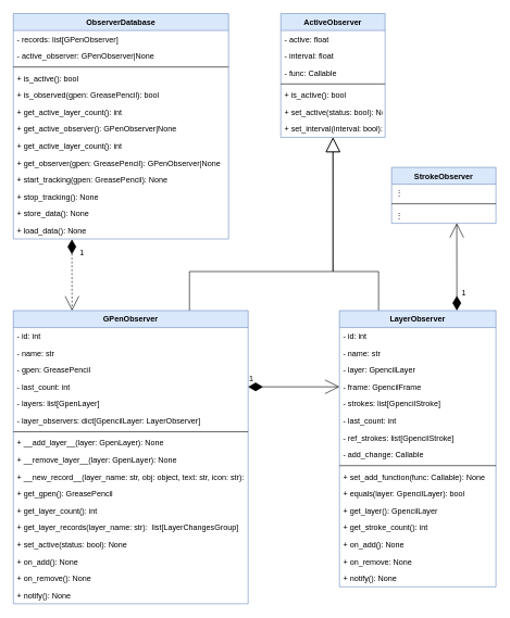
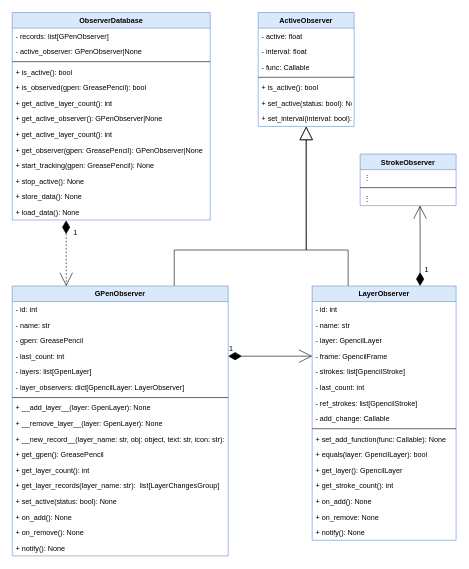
  <mxCell id="0" />
  <mxCell id="1" parent="0" />
  <mxCell id="2" value="ObserverDatabase" style="swimlane;fontStyle=1;align=center;verticalAlign=top;childLayout=stackLayout;horizontal=1;startSize=26;horizontalStack=0;resizeParent=1;resizeParentMax=0;resizeLast=0;collapsible=1;marginBottom=0;fillColor=#dae8fc;strokeColor=#6c8ebf;" vertex="1" parent="1"><mxGeometry x="20" y="20" width="330" height="346" as="geometry" /></mxCell>
  <mxCell id="3" value="- records: list[GPenObserver]" style="text;strokeColor=none;fillColor=none;align=left;verticalAlign=top;spacingLeft=4;spacingRight=4;overflow=hidden;rotatable=0;points=[[0,0.5],[1,0.5]];portConstraint=eastwest;" vertex="1" parent="2"><mxGeometry y="26" width="330" height="26" as="geometry" /></mxCell>
  <mxCell id="4" value="- active_observer: GPenObserver|None" style="text;strokeColor=none;fillColor=none;align=left;verticalAlign=top;spacingLeft=4;spacingRight=4;overflow=hidden;rotatable=0;points=[[0,0.5],[1,0.5]];portConstraint=eastwest;" vertex="1" parent="2"><mxGeometry y="52" width="330" height="26" as="geometry" /></mxCell>
  <mxCell id="5" value="" style="line;strokeWidth=1;fillColor=none;align=left;verticalAlign=middle;spacingTop=-1;spacingLeft=3;spacingRight=3;rotatable=0;labelPosition=right;points=[];portConstraint=eastwest;" vertex="1" parent="2"><mxGeometry y="78" width="330" height="8" as="geometry" /></mxCell>
  <mxCell id="6" value="+ is_active(): bool" style="text;strokeColor=none;fillColor=none;align=left;verticalAlign=top;spacingLeft=4;spacingRight=4;overflow=hidden;rotatable=0;points=[[0,0.5],[1,0.5]];portConstraint=eastwest;" vertex="1" parent="2"><mxGeometry y="86" width="330" height="26" as="geometry" /></mxCell>
  <mxCell id="7" value="+ is_observed(gpen: GreasePencil): bool" style="text;strokeColor=none;fillColor=none;align=left;verticalAlign=top;spacingLeft=4;spacingRight=4;overflow=hidden;rotatable=0;points=[[0,0.5],[1,0.5]];portConstraint=eastwest;" vertex="1" parent="2"><mxGeometry y="112" width="330" height="26" as="geometry" /></mxCell>
  <mxCell id="8" value="+ get_active_layer_count(): int" style="text;strokeColor=none;fillColor=none;align=left;verticalAlign=top;spacingLeft=4;spacingRight=4;overflow=hidden;rotatable=0;points=[[0,0.5],[1,0.5]];portConstraint=eastwest;" vertex="1" parent="2"><mxGeometry y="138" width="330" height="26" as="geometry" /></mxCell>
  <mxCell id="9" value="+ get_active_observer(): GPenObserver|None" style="text;strokeColor=none;fillColor=none;align=left;verticalAlign=top;spacingLeft=4;spacingRight=4;overflow=hidden;rotatable=0;points=[[0,0.5],[1,0.5]];portConstraint=eastwest;" vertex="1" parent="2"><mxGeometry y="164" width="330" height="26" as="geometry" /></mxCell>
  <mxCell id="10" value="+ get_active_layer_count(): int" style="text;strokeColor=none;fillColor=none;align=left;verticalAlign=top;spacingLeft=4;spacingRight=4;overflow=hidden;rotatable=0;points=[[0,0.5],[1,0.5]];portConstraint=eastwest;" vertex="1" parent="2"><mxGeometry y="190" width="330" height="26" as="geometry" /></mxCell>
  <mxCell id="11" value="+ get_observer(gpen: GreasePencil): GPenObserver|None" style="text;strokeColor=none;fillColor=none;align=left;verticalAlign=top;spacingLeft=4;spacingRight=4;overflow=hidden;rotatable=0;points=[[0,0.5],[1,0.5]];portConstraint=eastwest;" vertex="1" parent="2"><mxGeometry y="216" width="330" height="26" as="geometry" /></mxCell>
  <mxCell id="12" value="+ start_tracking(gpen: GreasePencil): None" style="text;strokeColor=none;fillColor=none;align=left;verticalAlign=top;spacingLeft=4;spacingRight=4;overflow=hidden;rotatable=0;points=[[0,0.5],[1,0.5]];portConstraint=eastwest;" vertex="1" parent="2"><mxGeometry y="242" width="330" height="26" as="geometry" /></mxCell>
- <mxCell id="13" value="+ stop_tracking(): None" style="text;strokeColor=none;fillColor=none;align=left;verticalAlign=top;spacingLeft=4;spacingRight=4;overflow=hidden;rotatable=0;points=[[0,0.5],[1,0.5]];portConstraint=eastwest;" vertex="1" parent="2"><mxGeometry y="268" width="330" height="26" as="geometry" /></mxCell>
+ <mxCell id="13" value="+ stop_active(): None" style="text;strokeColor=none;fillColor=none;align=left;verticalAlign=top;spacingLeft=4;spacingRight=4;overflow=hidden;rotatable=0;points=[[0,0.5],[1,0.5]];portConstraint=eastwest;" vertex="1" parent="2"><mxGeometry y="268" width="330" height="26" as="geometry" /></mxCell>
  <mxCell id="14" value="+ store_data(): None" style="text;strokeColor=none;fillColor=none;align=left;verticalAlign=top;spacingLeft=4;spacingRight=4;overflow=hidden;rotatable=0;points=[[0,0.5],[1,0.5]];portConstraint=eastwest;" vertex="1" parent="2"><mxGeometry y="294" width="330" height="26" as="geometry" /></mxCell>
  <mxCell id="15" value="+ load_data(): None" style="text;strokeColor=none;fillColor=none;align=left;verticalAlign=top;spacingLeft=4;spacingRight=4;overflow=hidden;rotatable=0;points=[[0,0.5],[1,0.5]];portConstraint=eastwest;" vertex="1" parent="2"><mxGeometry y="320" width="330" height="26" as="geometry" /></mxCell>
  <mxCell id="16" value="ActiveObserver" style="swimlane;fontStyle=1;align=center;verticalAlign=top;childLayout=stackLayout;horizontal=1;startSize=26;horizontalStack=0;resizeParent=1;resizeParentMax=0;resizeLast=0;collapsible=1;marginBottom=0;fillColor=#dae8fc;strokeColor=#6c8ebf;" vertex="1" parent="1"><mxGeometry x="430" y="20" width="160" height="190" as="geometry" /></mxCell>
  <mxCell id="17" value="- active: float" style="text;strokeColor=none;fillColor=none;align=left;verticalAlign=top;spacingLeft=4;spacingRight=4;overflow=hidden;rotatable=0;points=[[0,0.5],[1,0.5]];portConstraint=eastwest;" vertex="1" parent="16"><mxGeometry y="26" width="160" height="26" as="geometry" /></mxCell>
  <mxCell id="18" value="- interval: float" style="text;strokeColor=none;fillColor=none;align=left;verticalAlign=top;spacingLeft=4;spacingRight=4;overflow=hidden;rotatable=0;points=[[0,0.5],[1,0.5]];portConstraint=eastwest;" vertex="1" parent="16"><mxGeometry y="52" width="160" height="26" as="geometry" /></mxCell>
  <mxCell id="19" value="- func: Callable" style="text;strokeColor=none;fillColor=none;align=left;verticalAlign=top;spacingLeft=4;spacingRight=4;overflow=hidden;rotatable=0;points=[[0,0.5],[1,0.5]];portConstraint=eastwest;" vertex="1" parent="16"><mxGeometry y="78" width="160" height="26" as="geometry" /></mxCell>
  <mxCell id="20" value="" style="line;strokeWidth=1;fillColor=none;align=left;verticalAlign=middle;spacingTop=-1;spacingLeft=3;spacingRight=3;rotatable=0;labelPosition=right;points=[];portConstraint=eastwest;" vertex="1" parent="16"><mxGeometry y="104" width="160" height="8" as="geometry" /></mxCell>
  <mxCell id="21" value="+ is_active(): bool" style="text;strokeColor=none;fillColor=none;align=left;verticalAlign=top;spacingLeft=4;spacingRight=4;overflow=hidden;rotatable=0;points=[[0,0.5],[1,0.5]];portConstraint=eastwest;" vertex="1" parent="16"><mxGeometry y="112" width="160" height="26" as="geometry" /></mxCell>
  <mxCell id="22" value="+ set_active(status: bool): None" style="text;strokeColor=none;fillColor=none;align=left;verticalAlign=top;spacingLeft=4;spacingRight=4;overflow=hidden;rotatable=0;points=[[0,0.5],[1,0.5]];portConstraint=eastwest;" vertex="1" parent="16"><mxGeometry y="138" width="160" height="26" as="geometry" /></mxCell>
  <mxCell id="23" value="+ set_interval(interval: bool): None" style="text;strokeColor=none;fillColor=none;align=left;verticalAlign=top;spacingLeft=4;spacingRight=4;overflow=hidden;rotatable=0;points=[[0,0.5],[1,0.5]];portConstraint=eastwest;" vertex="1" parent="16"><mxGeometry y="164" width="160" height="26" as="geometry" /></mxCell>
  <mxCell id="24" style="edgeStyle=orthogonalEdgeStyle;rounded=0;orthogonalLoop=1;jettySize=auto;html=1;exitX=0.75;exitY=0;exitDx=0;exitDy=0;entryX=0.5;entryY=1;entryDx=0;entryDy=0;entryPerimeter=0;endArrow=block;endFill=0;strokeWidth=1;targetPerimeterSpacing=0;sourcePerimeterSpacing=0;endSize=20;" edge="1" parent="1" source="25" target="23"><mxGeometry relative="1" as="geometry"><Array as="points"><mxPoint x="290" y="416" /><mxPoint x="510" y="416" /></Array></mxGeometry></mxCell>
  <mxCell id="25" value="GPenObserver" style="swimlane;fontStyle=1;align=center;verticalAlign=top;childLayout=stackLayout;horizontal=1;startSize=26;horizontalStack=0;resizeParent=1;resizeParentMax=0;resizeLast=0;collapsible=1;marginBottom=0;fillColor=#dae8fc;strokeColor=#6c8ebf;" vertex="1" parent="1"><mxGeometry x="20" y="476" width="360" height="450" as="geometry" /></mxCell>
  <mxCell id="26" value="- id: int" style="text;strokeColor=none;fillColor=none;align=left;verticalAlign=top;spacingLeft=4;spacingRight=4;overflow=hidden;rotatable=0;points=[[0,0.5],[1,0.5]];portConstraint=eastwest;" vertex="1" parent="25"><mxGeometry y="26" width="360" height="26" as="geometry" /></mxCell>
  <mxCell id="27" value="- name: str" style="text;strokeColor=none;fillColor=none;align=left;verticalAlign=top;spacingLeft=4;spacingRight=4;overflow=hidden;rotatable=0;points=[[0,0.5],[1,0.5]];portConstraint=eastwest;" vertex="1" parent="25"><mxGeometry y="52" width="360" height="26" as="geometry" /></mxCell>
  <mxCell id="28" value="- gpen: GreasePencil" style="text;strokeColor=none;fillColor=none;align=left;verticalAlign=top;spacingLeft=4;spacingRight=4;overflow=hidden;rotatable=0;points=[[0,0.5],[1,0.5]];portConstraint=eastwest;" vertex="1" parent="25"><mxGeometry y="78" width="360" height="26" as="geometry" /></mxCell>
  <mxCell id="29" value="- last_count: int" style="text;strokeColor=none;fillColor=none;align=left;verticalAlign=top;spacingLeft=4;spacingRight=4;overflow=hidden;rotatable=0;points=[[0,0.5],[1,0.5]];portConstraint=eastwest;" vertex="1" parent="25"><mxGeometry y="104" width="360" height="26" as="geometry" /></mxCell>
  <mxCell id="30" value="- layers: list[GpenLayer]" style="text;strokeColor=none;fillColor=none;align=left;verticalAlign=top;spacingLeft=4;spacingRight=4;overflow=hidden;rotatable=0;points=[[0,0.5],[1,0.5]];portConstraint=eastwest;" vertex="1" parent="25"><mxGeometry y="130" width="360" height="26" as="geometry" /></mxCell>
  <mxCell id="31" value="- layer_observers: dict[GpencilLayer: LayerObserver]" style="text;strokeColor=none;fillColor=none;align=left;verticalAlign=top;spacingLeft=4;spacingRight=4;overflow=hidden;rotatable=0;points=[[0,0.5],[1,0.5]];portConstraint=eastwest;" vertex="1" parent="25"><mxGeometry y="156" width="360" height="26" as="geometry" /></mxCell>
  <mxCell id="32" value="" style="line;strokeWidth=1;fillColor=none;align=left;verticalAlign=middle;spacingTop=-1;spacingLeft=3;spacingRight=3;rotatable=0;labelPosition=right;points=[];portConstraint=eastwest;" vertex="1" parent="25"><mxGeometry y="182" width="360" height="8" as="geometry" /></mxCell>
  <mxCell id="33" value="+ __add_layer__(layer: GpenLayer): None" style="text;strokeColor=none;fillColor=none;align=left;verticalAlign=top;spacingLeft=4;spacingRight=4;overflow=hidden;rotatable=0;points=[[0,0.5],[1,0.5]];portConstraint=eastwest;" vertex="1" parent="25"><mxGeometry y="190" width="360" height="26" as="geometry" /></mxCell>
  <mxCell id="34" value="+ __remove_layer__(layer: GpenLayer): None" style="text;strokeColor=none;fillColor=none;align=left;verticalAlign=top;spacingLeft=4;spacingRight=4;overflow=hidden;rotatable=0;points=[[0,0.5],[1,0.5]];portConstraint=eastwest;" vertex="1" parent="25"><mxGeometry y="216" width="360" height="26" as="geometry" /></mxCell>
  <mxCell id="35" value="+ __new_record__(layer_name: str, obj: object, text: str, icon: str): None" style="text;strokeColor=none;fillColor=none;align=left;verticalAlign=top;spacingLeft=4;spacingRight=4;overflow=hidden;rotatable=0;points=[[0,0.5],[1,0.5]];portConstraint=eastwest;" vertex="1" parent="25"><mxGeometry y="242" width="360" height="26" as="geometry" /></mxCell>
  <mxCell id="36" value="+ get_gpen(): GreasePencil" style="text;strokeColor=none;fillColor=none;align=left;verticalAlign=top;spacingLeft=4;spacingRight=4;overflow=hidden;rotatable=0;points=[[0,0.5],[1,0.5]];portConstraint=eastwest;" vertex="1" parent="25"><mxGeometry y="268" width="360" height="26" as="geometry" /></mxCell>
  <mxCell id="37" value="+ get_layer_count(): int" style="text;strokeColor=none;fillColor=none;align=left;verticalAlign=top;spacingLeft=4;spacingRight=4;overflow=hidden;rotatable=0;points=[[0,0.5],[1,0.5]];portConstraint=eastwest;" vertex="1" parent="25"><mxGeometry y="294" width="360" height="26" as="geometry" /></mxCell>
  <mxCell id="38" value="+ get_layer_records(layer_name: str):  list[LayerChangesGroup]" style="text;strokeColor=none;fillColor=none;align=left;verticalAlign=top;spacingLeft=4;spacingRight=4;overflow=hidden;rotatable=0;points=[[0,0.5],[1,0.5]];portConstraint=eastwest;" vertex="1" parent="25"><mxGeometry y="320" width="360" height="26" as="geometry" /></mxCell>
  <mxCell id="39" value="+ set_active(status: bool): None" style="text;strokeColor=none;fillColor=none;align=left;verticalAlign=top;spacingLeft=4;spacingRight=4;overflow=hidden;rotatable=0;points=[[0,0.5],[1,0.5]];portConstraint=eastwest;" vertex="1" parent="25"><mxGeometry y="346" width="360" height="26" as="geometry" /></mxCell>
  <mxCell id="40" value="+ on_add(): None" style="text;strokeColor=none;fillColor=none;align=left;verticalAlign=top;spacingLeft=4;spacingRight=4;overflow=hidden;rotatable=0;points=[[0,0.5],[1,0.5]];portConstraint=eastwest;" vertex="1" parent="25"><mxGeometry y="372" width="360" height="26" as="geometry" /></mxCell>
  <mxCell id="41" value="+ on_remove(): None" style="text;strokeColor=none;fillColor=none;align=left;verticalAlign=top;spacingLeft=4;spacingRight=4;overflow=hidden;rotatable=0;points=[[0,0.5],[1,0.5]];portConstraint=eastwest;" vertex="1" parent="25"><mxGeometry y="398" width="360" height="26" as="geometry" /></mxCell>
  <mxCell id="42" value="+ notify(): None" style="text;strokeColor=none;fillColor=none;align=left;verticalAlign=top;spacingLeft=4;spacingRight=4;overflow=hidden;rotatable=0;points=[[0,0.5],[1,0.5]];portConstraint=eastwest;" vertex="1" parent="25"><mxGeometry y="424" width="360" height="26" as="geometry" /></mxCell>
  <mxCell id="43" style="edgeStyle=orthogonalEdgeStyle;rounded=0;orthogonalLoop=1;jettySize=auto;html=1;exitX=0.25;exitY=0;exitDx=0;exitDy=0;endArrow=block;endFill=0;endSize=20;sourcePerimeterSpacing=0;targetPerimeterSpacing=0;strokeWidth=1;entryX=0.501;entryY=1.011;entryDx=0;entryDy=0;entryPerimeter=0;" edge="1" parent="1" source="44" target="23"><mxGeometry relative="1" as="geometry"><mxPoint x="420" y="366" as="targetPoint" /><Array as="points"><mxPoint x="580" y="416" /><mxPoint x="510" y="416" /></Array></mxGeometry></mxCell>
  <mxCell id="44" value="LayerObserver" style="swimlane;fontStyle=1;align=center;verticalAlign=top;childLayout=stackLayout;horizontal=1;startSize=26;horizontalStack=0;resizeParent=1;resizeParentMax=0;resizeLast=0;collapsible=1;marginBottom=0;fillColor=#dae8fc;strokeColor=#6c8ebf;" vertex="1" parent="1"><mxGeometry x="520" y="476" width="240" height="424" as="geometry" /></mxCell>
  <mxCell id="45" value="- id: int" style="text;strokeColor=none;fillColor=none;align=left;verticalAlign=top;spacingLeft=4;spacingRight=4;overflow=hidden;rotatable=0;points=[[0,0.5],[1,0.5]];portConstraint=eastwest;" vertex="1" parent="44"><mxGeometry y="26" width="240" height="26" as="geometry" /></mxCell>
  <mxCell id="46" value="- name: str" style="text;strokeColor=none;fillColor=none;align=left;verticalAlign=top;spacingLeft=4;spacingRight=4;overflow=hidden;rotatable=0;points=[[0,0.5],[1,0.5]];portConstraint=eastwest;" vertex="1" parent="44"><mxGeometry y="52" width="240" height="26" as="geometry" /></mxCell>
  <mxCell id="47" value="- layer: GpencilLayer" style="text;strokeColor=none;fillColor=none;align=left;verticalAlign=top;spacingLeft=4;spacingRight=4;overflow=hidden;rotatable=0;points=[[0,0.5],[1,0.5]];portConstraint=eastwest;" vertex="1" parent="44"><mxGeometry y="78" width="240" height="26" as="geometry" /></mxCell>
  <mxCell id="48" value="- frame: GpencilFrame" style="text;strokeColor=none;fillColor=none;align=left;verticalAlign=top;spacingLeft=4;spacingRight=4;overflow=hidden;rotatable=0;points=[[0,0.5],[1,0.5]];portConstraint=eastwest;" vertex="1" parent="44"><mxGeometry y="104" width="240" height="26" as="geometry" /></mxCell>
  <mxCell id="49" value="- strokes: list[GpencilStroke]" style="text;strokeColor=none;fillColor=none;align=left;verticalAlign=top;spacingLeft=4;spacingRight=4;overflow=hidden;rotatable=0;points=[[0,0.5],[1,0.5]];portConstraint=eastwest;" vertex="1" parent="44"><mxGeometry y="130" width="240" height="26" as="geometry" /></mxCell>
  <mxCell id="50" value="- last_count: int" style="text;strokeColor=none;fillColor=none;align=left;verticalAlign=top;spacingLeft=4;spacingRight=4;overflow=hidden;rotatable=0;points=[[0,0.5],[1,0.5]];portConstraint=eastwest;" vertex="1" parent="44"><mxGeometry y="156" width="240" height="26" as="geometry" /></mxCell>
  <mxCell id="51" value="- ref_strokes: list[GpencilStroke]" style="text;strokeColor=none;fillColor=none;align=left;verticalAlign=top;spacingLeft=4;spacingRight=4;overflow=hidden;rotatable=0;points=[[0,0.5],[1,0.5]];portConstraint=eastwest;" vertex="1" parent="44"><mxGeometry y="182" width="240" height="26" as="geometry" /></mxCell>
  <mxCell id="52" value="- add_change: Callable" style="text;strokeColor=none;fillColor=none;align=left;verticalAlign=top;spacingLeft=4;spacingRight=4;overflow=hidden;rotatable=0;points=[[0,0.5],[1,0.5]];portConstraint=eastwest;" vertex="1" parent="44"><mxGeometry y="208" width="240" height="26" as="geometry" /></mxCell>
  <mxCell id="53" value="" style="line;strokeWidth=1;fillColor=none;align=left;verticalAlign=middle;spacingTop=-1;spacingLeft=3;spacingRight=3;rotatable=0;labelPosition=right;points=[];portConstraint=eastwest;" vertex="1" parent="44"><mxGeometry y="234" width="240" height="8" as="geometry" /></mxCell>
  <mxCell id="54" value="+ set_add_function(func: Callable): None" style="text;strokeColor=none;fillColor=none;align=left;verticalAlign=top;spacingLeft=4;spacingRight=4;overflow=hidden;rotatable=0;points=[[0,0.5],[1,0.5]];portConstraint=eastwest;" vertex="1" parent="44"><mxGeometry y="242" width="240" height="26" as="geometry" /></mxCell>
  <mxCell id="55" value="+ equals(layer: GpencilLayer): bool" style="text;strokeColor=none;fillColor=none;align=left;verticalAlign=top;spacingLeft=4;spacingRight=4;overflow=hidden;rotatable=0;points=[[0,0.5],[1,0.5]];portConstraint=eastwest;" vertex="1" parent="44"><mxGeometry y="268" width="240" height="26" as="geometry" /></mxCell>
  <mxCell id="56" value="+ get_layer(): GpencilLayer" style="text;strokeColor=none;fillColor=none;align=left;verticalAlign=top;spacingLeft=4;spacingRight=4;overflow=hidden;rotatable=0;points=[[0,0.5],[1,0.5]];portConstraint=eastwest;" vertex="1" parent="44"><mxGeometry y="294" width="240" height="26" as="geometry" /></mxCell>
  <mxCell id="57" value="+ get_stroke_count(): int" style="text;strokeColor=none;fillColor=none;align=left;verticalAlign=top;spacingLeft=4;spacingRight=4;overflow=hidden;rotatable=0;points=[[0,0.5],[1,0.5]];portConstraint=eastwest;" vertex="1" parent="44"><mxGeometry y="320" width="240" height="26" as="geometry" /></mxCell>
  <mxCell id="58" value="+ on_add(): None" style="text;strokeColor=none;fillColor=none;align=left;verticalAlign=top;spacingLeft=4;spacingRight=4;overflow=hidden;rotatable=0;points=[[0,0.5],[1,0.5]];portConstraint=eastwest;" vertex="1" parent="44"><mxGeometry y="346" width="240" height="26" as="geometry" /></mxCell>
  <mxCell id="59" value="+ on_remove: None" style="text;strokeColor=none;fillColor=none;align=left;verticalAlign=top;spacingLeft=4;spacingRight=4;overflow=hidden;rotatable=0;points=[[0,0.5],[1,0.5]];portConstraint=eastwest;" vertex="1" parent="44"><mxGeometry y="372" width="240" height="26" as="geometry" /></mxCell>
  <mxCell id="60" value="+ notify(): None" style="text;strokeColor=none;fillColor=none;align=left;verticalAlign=top;spacingLeft=4;spacingRight=4;overflow=hidden;rotatable=0;points=[[0,0.5],[1,0.5]];portConstraint=eastwest;" vertex="1" parent="44"><mxGeometry y="398" width="240" height="26" as="geometry" /></mxCell>
  <mxCell id="61" value="1" style="endArrow=open;html=1;endSize=20;startArrow=diamondThin;startSize=20;startFill=1;edgeStyle=orthogonalEdgeStyle;align=left;verticalAlign=bottom;rounded=0;sourcePerimeterSpacing=0;targetPerimeterSpacing=0;strokeWidth=1;exitX=1;exitY=0.5;exitDx=0;exitDy=0;entryX=0;entryY=0.5;entryDx=0;entryDy=0;fontSize=12;" edge="1" parent="1" source="29" target="48"><mxGeometry x="-1" y="3" relative="1" as="geometry"><mxPoint x="390" y="686" as="sourcePoint" /><mxPoint x="550" y="686" as="targetPoint" /></mxGeometry></mxCell>
  <mxCell id="62" value="1" style="endArrow=open;html=1;endSize=20;startArrow=diamondThin;startSize=20;startFill=1;edgeStyle=orthogonalEdgeStyle;align=left;verticalAlign=bottom;rounded=0;sourcePerimeterSpacing=0;targetPerimeterSpacing=0;strokeWidth=1;fontSize=12;entryX=0.25;entryY=0;entryDx=0;entryDy=0;exitX=0.272;exitY=1.021;exitDx=0;exitDy=0;exitPerimeter=0;dashed=1;" edge="1" parent="1" source="15" target="25"><mxGeometry x="-0.463" y="10" relative="1" as="geometry"><mxPoint x="-120" y="623" as="sourcePoint" /><mxPoint x="20" y="631" as="targetPoint" /><mxPoint as="offset" /></mxGeometry></mxCell>
  <mxCell id="63" value="StrokeObserver" style="swimlane;fontStyle=1;align=center;verticalAlign=top;childLayout=stackLayout;horizontal=1;startSize=26;horizontalStack=0;resizeParent=1;resizeParentMax=0;resizeLast=0;collapsible=1;marginBottom=0;fontSize=12;fillColor=#dae8fc;strokeColor=#6c8ebf;" vertex="1" parent="1"><mxGeometry x="600" y="256" width="160" height="86" as="geometry" /></mxCell>
  <mxCell id="64" value="⋮" style="text;strokeColor=none;fillColor=none;align=left;verticalAlign=top;spacingLeft=4;spacingRight=4;overflow=hidden;rotatable=0;points=[[0,0.5],[1,0.5]];portConstraint=eastwest;fontSize=12;" vertex="1" parent="63"><mxGeometry y="26" width="160" height="26" as="geometry" /></mxCell>
  <mxCell id="65" value="" style="line;strokeWidth=1;fillColor=none;align=left;verticalAlign=middle;spacingTop=-1;spacingLeft=3;spacingRight=3;rotatable=0;labelPosition=right;points=[];portConstraint=eastwest;fontSize=12;" vertex="1" parent="63"><mxGeometry y="52" width="160" height="8" as="geometry" /></mxCell>
  <mxCell id="66" value="⋮" style="text;strokeColor=none;fillColor=none;align=left;verticalAlign=top;spacingLeft=4;spacingRight=4;overflow=hidden;rotatable=0;points=[[0,0.5],[1,0.5]];portConstraint=eastwest;fontSize=12;" vertex="1" parent="63"><mxGeometry y="60" width="160" height="26" as="geometry" /></mxCell>
  <mxCell id="67" value="1" style="endArrow=open;html=1;endSize=20;startArrow=diamondThin;startSize=20;startFill=1;edgeStyle=orthogonalEdgeStyle;align=left;verticalAlign=bottom;rounded=0;sourcePerimeterSpacing=0;targetPerimeterSpacing=0;strokeWidth=1;fontSize=12;exitX=0.75;exitY=0;exitDx=0;exitDy=0;entryX=0.624;entryY=0.991;entryDx=0;entryDy=0;entryPerimeter=0;" edge="1" parent="1" source="44" target="66"><mxGeometry x="-0.732" y="-6" relative="1" as="geometry"><mxPoint x="790" y="526" as="sourcePoint" /><mxPoint x="700" y="356" as="targetPoint" /><mxPoint as="offset" /></mxGeometry></mxCell>
